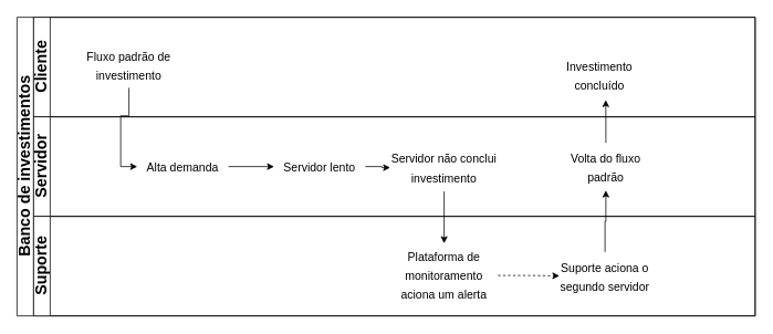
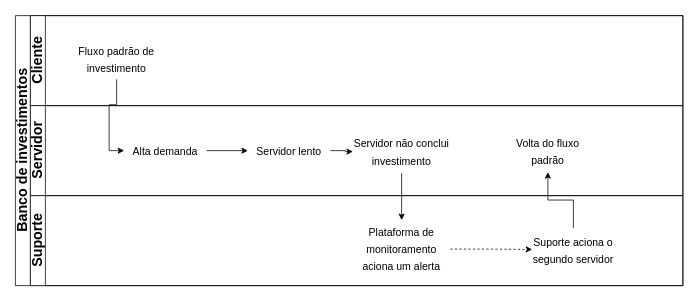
  <mxCell id="0" />
  <mxCell id="1" parent="0" />
  <mxCell id="2" value="Banco de investimentos" style="swimlane;childLayout=stackLayout;resizeParent=1;resizeParentMax=0;horizontal=0;startSize=20;horizontalStack=0;html=1;fontSize=19;" vertex="1" parent="1"><mxGeometry x="20" y="20" width="890" height="360" as="geometry" /></mxCell>
  <mxCell id="3" value="Cliente" style="swimlane;startSize=20;horizontal=0;html=1;fontSize=19;" vertex="1" parent="2"><mxGeometry x="20" width="870" height="120" as="geometry" /></mxCell>
  <mxCell id="4" value="&lt;font style=&quot;font-size: 14px;&quot;&gt;Fluxo padrão de investimento&lt;/font&gt;" style="text;html=1;strokeColor=none;fillColor=none;align=center;verticalAlign=middle;whiteSpace=wrap;rounded=0;fontSize=19;" vertex="1" parent="3"><mxGeometry x="60" y="30" width="110" height="55" as="geometry" /></mxCell>
- <mxCell id="5" value="&lt;font style=&quot;font-size: 14px;&quot;&gt;Investimento concluído&lt;/font&gt;" style="text;html=1;strokeColor=none;fillColor=none;align=center;verticalAlign=middle;whiteSpace=wrap;rounded=0;fontSize=19;" vertex="1" parent="3"><mxGeometry x="620" y="40" width="125" height="60" as="geometry" /></mxCell>
  <mxCell id="6" value="Servidor" style="swimlane;startSize=20;horizontal=0;html=1;fontSize=19;" vertex="1" parent="2"><mxGeometry x="20" y="120" width="870" height="120" as="geometry" /></mxCell>
  <mxCell id="7" style="edgeStyle=orthogonalEdgeStyle;rounded=0;orthogonalLoop=1;jettySize=auto;html=1;entryX=0;entryY=0.5;entryDx=0;entryDy=0;fontSize=14;" edge="1" parent="6" source="8" target="10"><mxGeometry relative="1" as="geometry" /></mxCell>
  <mxCell id="8" value="&lt;font style=&quot;font-size: 14px;&quot;&gt;Alta demanda&lt;/font&gt;" style="text;html=1;strokeColor=none;fillColor=none;align=center;verticalAlign=middle;whiteSpace=wrap;rounded=0;fontSize=19;" vertex="1" parent="6"><mxGeometry x="125" y="32.5" width="110" height="55" as="geometry" /></mxCell>
  <mxCell id="9" style="edgeStyle=orthogonalEdgeStyle;rounded=0;orthogonalLoop=1;jettySize=auto;html=1;entryX=0;entryY=0.5;entryDx=0;entryDy=0;fontSize=14;" edge="1" parent="6" source="10" target="11"><mxGeometry relative="1" as="geometry" /></mxCell>
  <mxCell id="10" value="&lt;font style=&quot;font-size: 14px;&quot;&gt;Servidor lento&lt;/font&gt;" style="text;html=1;strokeColor=none;fillColor=none;align=center;verticalAlign=middle;whiteSpace=wrap;rounded=0;fontSize=19;" vertex="1" parent="6"><mxGeometry x="290" y="32.5" width="110" height="55" as="geometry" /></mxCell>
  <mxCell id="11" value="&lt;font style=&quot;font-size: 14px;&quot;&gt;Servidor não conclui investimento&lt;/font&gt;" style="text;html=1;strokeColor=none;fillColor=none;align=center;verticalAlign=middle;whiteSpace=wrap;rounded=0;fontSize=19;" vertex="1" parent="6"><mxGeometry x="430" y="32.5" width="130" height="57.5" as="geometry" /></mxCell>
  <mxCell id="12" value="&lt;font style=&quot;font-size: 14px;&quot;&gt;Volta do fluxo padrão&lt;/font&gt;" style="text;html=1;strokeColor=none;fillColor=none;align=center;verticalAlign=middle;whiteSpace=wrap;rounded=0;fontSize=19;" vertex="1" parent="6"><mxGeometry x="630" y="31.25" width="120" height="57.5" as="geometry" /></mxCell>
  <mxCell id="13" value="Suporte" style="swimlane;startSize=20;horizontal=0;html=1;fontSize=19;" vertex="1" parent="2"><mxGeometry x="20" y="240" width="870" height="120" as="geometry" /></mxCell>
  <mxCell id="14" style="edgeStyle=orthogonalEdgeStyle;rounded=0;orthogonalLoop=1;jettySize=auto;html=1;entryX=0;entryY=0.5;entryDx=0;entryDy=0;fontSize=14;dashed=1;" edge="1" parent="13" source="15" target="16"><mxGeometry relative="1" as="geometry" /></mxCell>
  <mxCell id="15" value="&lt;font style=&quot;font-size: 14px;&quot;&gt;Plataforma de monitoramento aciona um alerta&lt;br&gt;&lt;/font&gt;" style="text;html=1;strokeColor=none;fillColor=none;align=center;verticalAlign=middle;whiteSpace=wrap;rounded=0;fontSize=19;" vertex="1" parent="13"><mxGeometry x="430" y="32.5" width="130" height="77.5" as="geometry" /></mxCell>
- <mxCell id="16" value="&lt;font style=&quot;font-size: 14px;&quot;&gt;Suporte aciona o segundo servidor&lt;br&gt;&lt;/font&gt;" style="text;html=1;strokeColor=none;fillColor=none;align=center;verticalAlign=middle;whiteSpace=wrap;rounded=0;fontSize=19;" vertex="1" parent="13"><mxGeometry x="634" y="43" width="110" height="57.5" as="geometry" /></mxCell>
+ <mxCell id="16" value="&lt;font style=&quot;font-size: 14px;&quot;&gt;Suporte aciona o segundo servidor&lt;br&gt;&lt;/font&gt;" style="text;html=1;strokeColor=none;fillColor=none;align=center;verticalAlign=middle;whiteSpace=wrap;rounded=0;fontSize=19;" vertex="1" parent="13"><mxGeometry x="669" y="43" width="110" height="57.5" as="geometry" /></mxCell>
  <mxCell id="17" style="edgeStyle=orthogonalEdgeStyle;rounded=0;orthogonalLoop=1;jettySize=auto;html=1;entryX=0;entryY=0.5;entryDx=0;entryDy=0;fontSize=14;" edge="1" parent="2" source="4" target="8"><mxGeometry relative="1" as="geometry" /></mxCell>
  <mxCell id="18" style="edgeStyle=orthogonalEdgeStyle;rounded=0;orthogonalLoop=1;jettySize=auto;html=1;entryX=0.5;entryY=0;entryDx=0;entryDy=0;fontSize=14;" edge="1" parent="2" source="11" target="15"><mxGeometry relative="1" as="geometry" /></mxCell>
- <mxCell id="19" style="edgeStyle=orthogonalEdgeStyle;rounded=0;orthogonalLoop=1;jettySize=auto;html=1;entryX=0.559;entryY=0.995;entryDx=0;entryDy=0;entryPerimeter=0;fontSize=14;" edge="1" parent="2" source="12" target="5"><mxGeometry relative="1" as="geometry" /></mxCell>
  <mxCell id="20" style="edgeStyle=orthogonalEdgeStyle;rounded=0;orthogonalLoop=1;jettySize=auto;html=1;entryX=0.5;entryY=1;entryDx=0;entryDy=0;fontSize=14;" edge="1" parent="2" source="16" target="12"><mxGeometry relative="1" as="geometry" /></mxCell>
